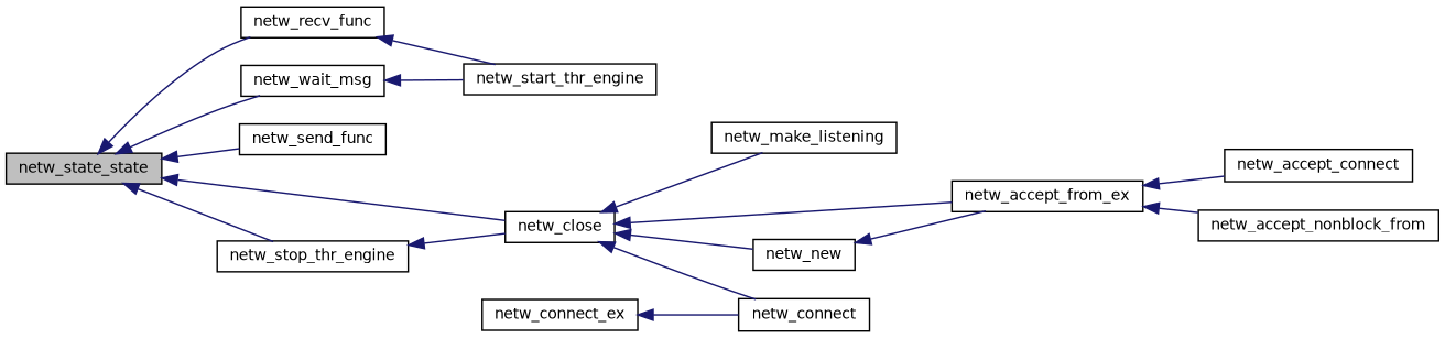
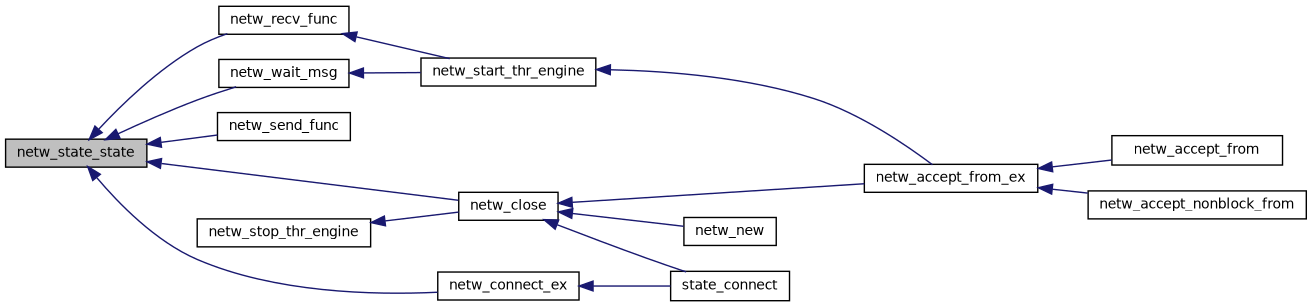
  digraph {
    rankdir=LR
    node [color=black fillcolor=white fontname=Helvetica fontsize=10 shape=record style=filled]
    edge [color=midnightblue dir=back fontname=Helvetica fontsize=10 labelfontname=Helvetica labelfontsize=10 style=solid]
    n1 [fillcolor=grey75 fontcolor=black height=0.2 label=netw_state_state width=0.4]
    n2 [height=0.2 label=netw_close width=0.4]
    n3 [height=0.2 label=netw_recv_func width=0.4]
    n4 [height=0.2 label=netw_send_func width=0.4]
    n5 [height=0.2 label=netw_stop_thr_engine width=0.4]
    n6 [height=0.2 label=netw_wait_msg width=0.4]
    n7 [height=0.2 label=netw_accept_from_ex width=0.4]
-   n8 [height=0.2 label=netw_make_listening width=0.4]
    n9 [height=0.2 label=netw_new width=0.4]
-   n10 [height=0.2 label=netw_connect width=0.4]
+   n10 [height=0.2 label=state_connect width=0.4]
    n11 [height=0.2 label=netw_start_thr_engine width=0.4]
-   n12 [height=0.2 label=netw_accept_connect width=0.4]
+   n12 [height=0.2 label=netw_accept_from width=0.4]
    n13 [height=0.2 label=netw_accept_nonblock_from width=0.4]
    n14 [height=0.2 label=netw_connect_ex width=0.4]
    n1 -> n2
    n1 -> n3
    n1 -> n4
-   n1 -> n5
+   n1 -> n14
    n1 -> n6
    n2 -> n7
-   n2 -> n8
    n2 -> n9
    n2 -> n10
    n3 -> n11
    n5 -> n2
    n6 -> n11
    n7 -> n12
    n7 -> n13
-   n9 -> n7
+   n11 -> n7
    n14 -> n10
  }
